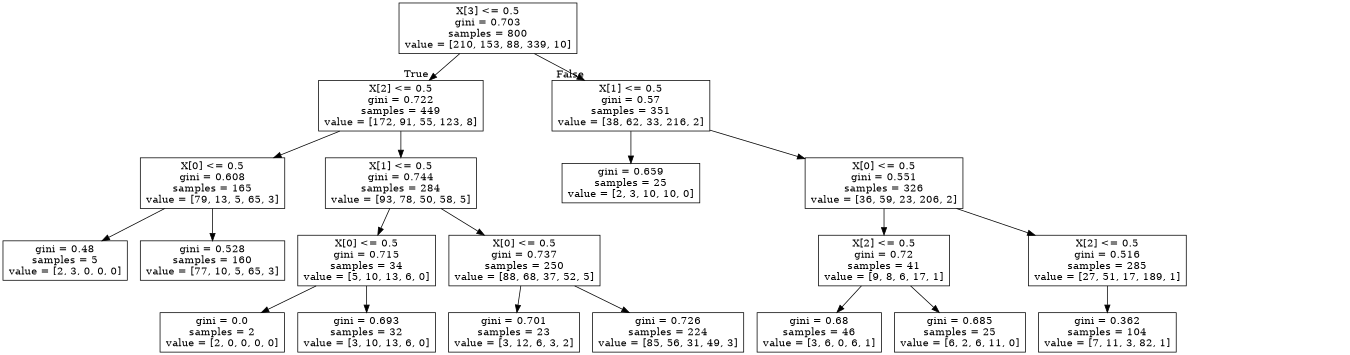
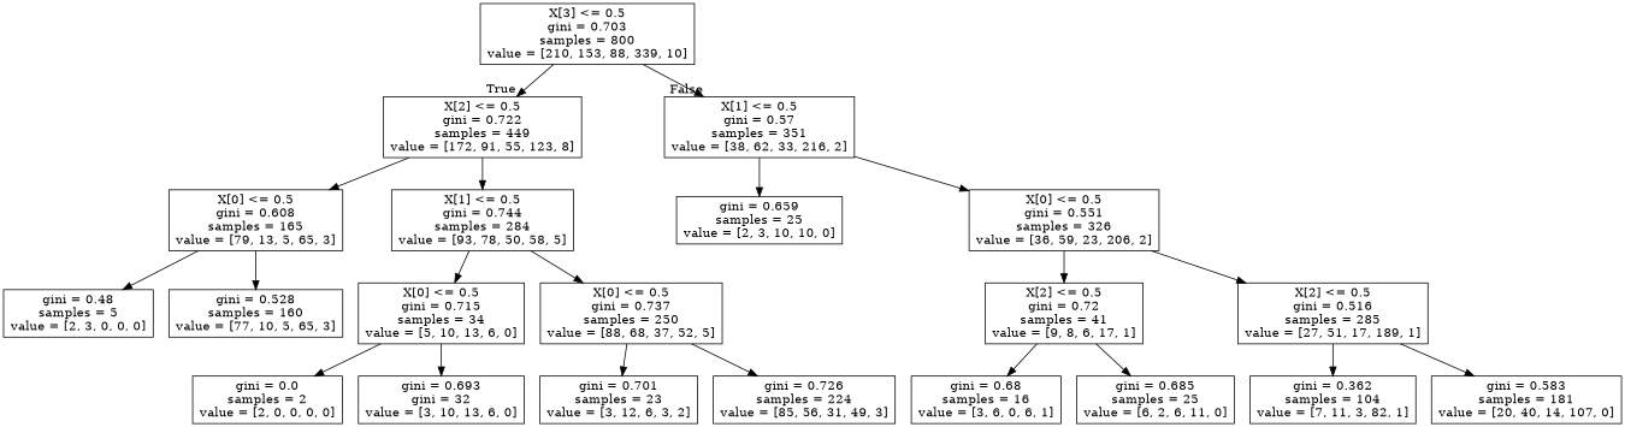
  digraph {
    node [shape=box]
    n1 [label="X[3] <= 0.5\ngini = 0.703\nsamples = 800\nvalue = [210, 153, 88, 339, 10]"]
    n2 [label="X[2] <= 0.5\ngini = 0.722\nsamples = 449\nvalue = [172, 91, 55, 123, 8]"]
    n3 [label="X[1] <= 0.5\ngini = 0.57\nsamples = 351\nvalue = [38, 62, 33, 216, 2]"]
    n4 [label="X[0] <= 0.5\ngini = 0.608\nsamples = 165\nvalue = [79, 13, 5, 65, 3]"]
    n5 [label="X[1] <= 0.5\ngini = 0.744\nsamples = 284\nvalue = [93, 78, 50, 58, 5]"]
    n6 [label="gini = 0.659\nsamples = 25\nvalue = [2, 3, 10, 10, 0]"]
    n7 [label="X[0] <= 0.5\ngini = 0.551\nsamples = 326\nvalue = [36, 59, 23, 206, 2]"]
    n8 [label="gini = 0.48\nsamples = 5\nvalue = [2, 3, 0, 0, 0]"]
    n9 [label="gini = 0.528\nsamples = 160\nvalue = [77, 10, 5, 65, 3]"]
    n10 [label="X[0] <= 0.5\ngini = 0.715\nsamples = 34\nvalue = [5, 10, 13, 6, 0]"]
    n11 [label="X[0] <= 0.5\ngini = 0.737\nsamples = 250\nvalue = [88, 68, 37, 52, 5]"]
    n12 [label="gini = 0.0\nsamples = 2\nvalue = [2, 0, 0, 0, 0]"]
-   n13 [label="gini = 0.693\nsamples = 32\nvalue = [3, 10, 13, 6, 0]"]
+   n13 [label="gini = 0.693\ngini = 32\nvalue = [3, 10, 13, 6, 0]"]
    n14 [label="gini = 0.701\nsamples = 23\nvalue = [3, 12, 6, 3, 2]"]
    n15 [label="gini = 0.726\nsamples = 224\nvalue = [85, 56, 31, 49, 3]"]
    n16 [label="X[2] <= 0.5\ngini = 0.72\nsamples = 41\nvalue = [9, 8, 6, 17, 1]"]
    n17 [label="X[2] <= 0.5\ngini = 0.516\nsamples = 285\nvalue = [27, 51, 17, 189, 1]"]
-   n18 [label="gini = 0.68\nsamples = 46\nvalue = [3, 6, 0, 6, 1]"]
+   n18 [label="gini = 0.68\nsamples = 16\nvalue = [3, 6, 0, 6, 1]"]
    n19 [label="gini = 0.685\nsamples = 25\nvalue = [6, 2, 6, 11, 0]"]
    n20 [label="gini = 0.362\nsamples = 104\nvalue = [7, 11, 3, 82, 1]"]
+   n21 [label="gini = 0.583\nsamples = 181\nvalue = [20, 40, 14, 107, 0]"]
    n1 -> n2 [headlabel=True labelangle=45 labeldistance=2.5]
    n1 -> n3 [headlabel=False labelangle=-45 labeldistance=2.5]
    n2 -> n4
    n2 -> n5
    n3 -> n6
    n3 -> n7
    n4 -> n8
    n4 -> n9
    n5 -> n10
    n5 -> n11
    n7 -> n16
    n7 -> n17
    n10 -> n12
    n10 -> n13
    n11 -> n14
    n11 -> n15
    n16 -> n18
    n16 -> n19
    n17 -> n20
+   n17 -> n21
  }
